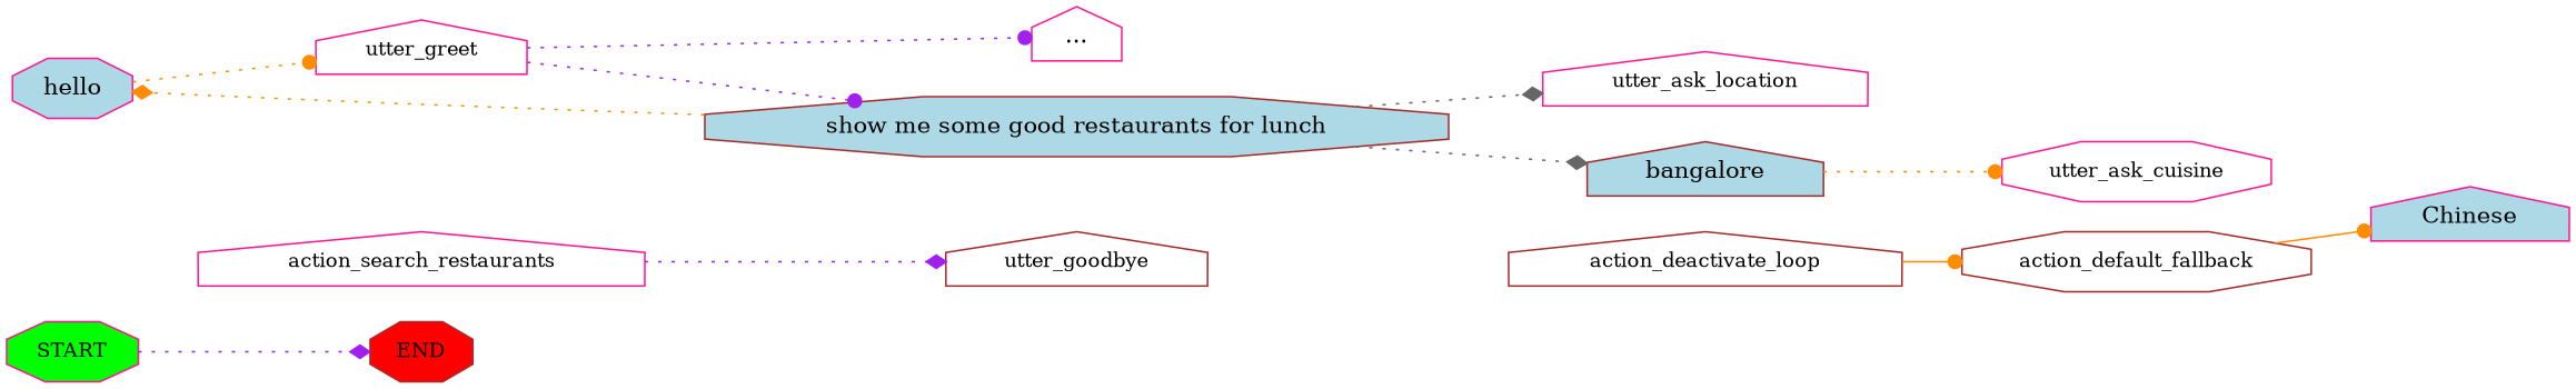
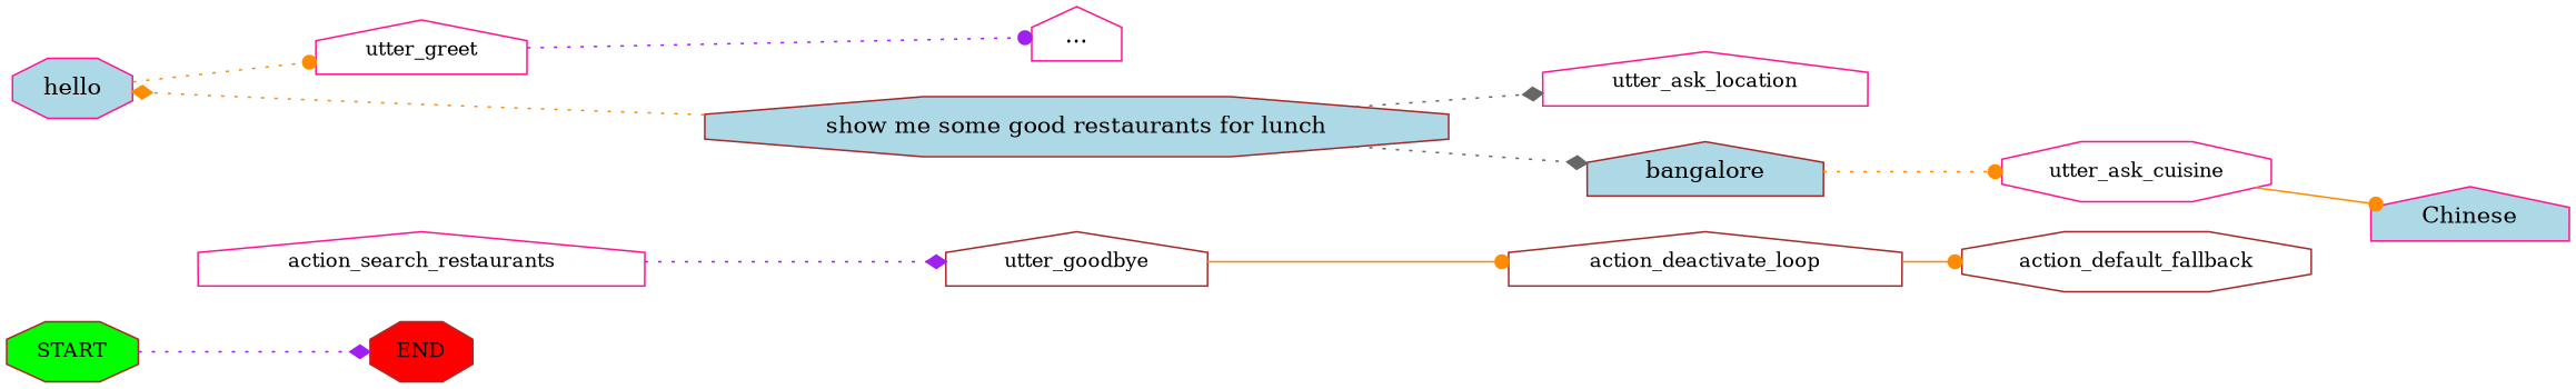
  digraph {
    rankdir=LR
    node [color=deeppink fontsize=12 shape=house]
    edge [arrowhead=dot color=darkorange style=dotted]
-   n1 [fillcolor=green label=START shape=octagon style=filled]
+   n1 [color=brown fillcolor=green label=START shape=octagon style=filled]
    n2 [color=brown fillcolor=red label=END shape=octagon style=filled]
    n3 [fillcolor=lightblue label=hello shape=octagon style=filled fontsize=""]
    n4 [label=utter_greet]
    n5 [label="..." fontsize=""]
    n6 [color=brown fillcolor=lightblue label="show me some good restaurants for lunch" shape=octagon style=filled fontsize=""]
    n7 [label=utter_ask_location]
    n8 [color=brown fillcolor=lightblue label=bangalore style=filled fontsize=""]
    n9 [label=utter_ask_cuisine shape=octagon]
    n10 [fillcolor=lightblue label=Chinese style=filled fontsize=""]
    n11 [label=action_search_restaurants]
    n12 [color=brown label=utter_goodbye]
    n13 [color=brown label=action_deactivate_loop]
    n14 [color=brown label=action_default_fallback shape=octagon]
    n1 -> n2 [arrowhead=diamond color=purple]
    n3 -> n4
    n4 -> n5 [color=purple]
-   n4 -> n6 [color=purple]
    n6 -> n3 [arrowhead=diamond]
    n6 -> n7 [arrowhead=diamond color=gray40]
    n6 -> n8 [arrowhead=diamond color=gray40]
    n8 -> n9
-   n14 -> n10 [style=solid]
+   n9 -> n10 [style=solid]
    n11 -> n12 [arrowhead=diamond color=purple]
+   n12 -> n13 [style=solid]
    n13 -> n14 [style=solid]
  }
